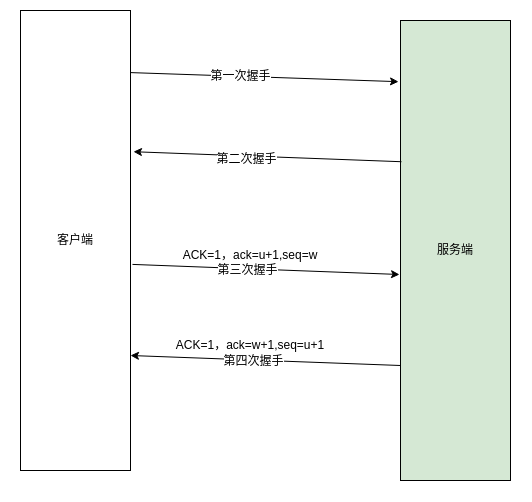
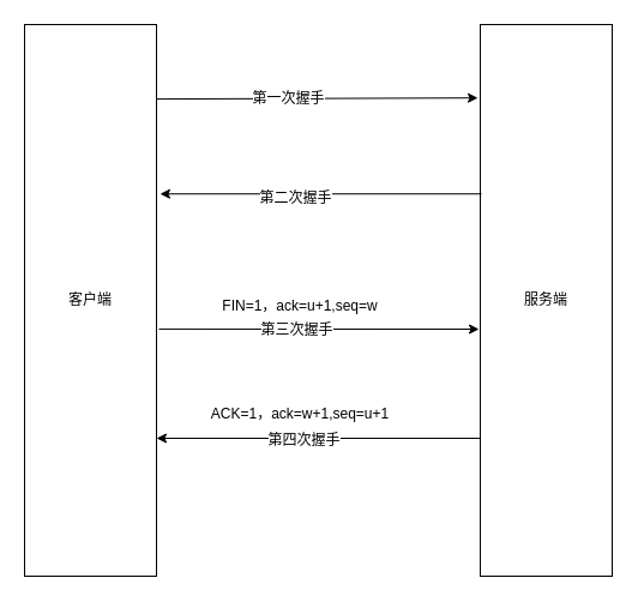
  <mxCell id="0" />
  <mxCell id="1" parent="0" />
- <mxCell id="2" value="客户端" style="rounded=0;whiteSpace=wrap;html=1;" vertex="1" parent="1"><mxGeometry x="20" y="10" width="110" height="460" as="geometry" /></mxCell>
- <mxCell id="3" value="服务端" style="rounded=0;whiteSpace=wrap;html=1;fillColor=#d5e8d4;" vertex="1" parent="1"><mxGeometry x="400" y="20" width="110" height="460" as="geometry" /></mxCell>
+ <mxCell id="2" value="客户端" style="rounded=0;whiteSpace=wrap;html=1;" vertex="1" parent="1"><mxGeometry x="20" y="20" width="110" height="460" as="geometry" /></mxCell>
+ <mxCell id="3" value="服务端" style="rounded=0;whiteSpace=wrap;html=1;" vertex="1" parent="1"><mxGeometry x="400" y="20" width="110" height="460" as="geometry" /></mxCell>
  <mxCell id="4" value="" style="endArrow=classic;html=1;exitX=1;exitY=0.135;exitDx=0;exitDy=0;exitPerimeter=0;entryX=-0.018;entryY=0.133;entryDx=0;entryDy=0;entryPerimeter=0;" edge="1" parent="1" source="2" target="3"><mxGeometry width="50" height="50" relative="1" as="geometry"><mxPoint x="220" y="150" as="sourcePoint" /><mxPoint x="270" y="100" as="targetPoint" /></mxGeometry></mxCell>
  <mxCell id="5" value="第一次握手" style="text;html=1;align=center;verticalAlign=middle;resizable=0;points=[];;labelBackgroundColor=#ffffff;" vertex="1" connectable="0" parent="4"><mxGeometry x="-0.179" relative="1" as="geometry"><mxPoint as="offset" /></mxGeometry></mxCell>
  <mxCell id="6" value="" style="endArrow=classic;html=1;exitX=0.009;exitY=0.307;exitDx=0;exitDy=0;exitPerimeter=0;entryX=1.027;entryY=0.307;entryDx=0;entryDy=0;entryPerimeter=0;" edge="1" parent="1" source="3" target="2"><mxGeometry width="50" height="50" relative="1" as="geometry"><mxPoint x="250" y="240" as="sourcePoint" /><mxPoint x="300" y="190" as="targetPoint" /></mxGeometry></mxCell>
  <mxCell id="7" value="第二次握手" style="text;html=1;align=center;verticalAlign=middle;resizable=0;points=[];;labelBackgroundColor=#ffffff;" vertex="1" connectable="0" parent="6"><mxGeometry x="0.157" y="3" relative="1" as="geometry"><mxPoint as="offset" /></mxGeometry></mxCell>
  <mxCell id="8" value="" style="endArrow=classic;html=1;exitX=1.018;exitY=0.552;exitDx=0;exitDy=0;exitPerimeter=0;" edge="1" parent="1" source="2"><mxGeometry width="50" height="50" relative="1" as="geometry"><mxPoint x="170" y="310" as="sourcePoint" /><mxPoint x="399" y="274" as="targetPoint" /></mxGeometry></mxCell>
  <mxCell id="9" value="第三次握手" style="text;html=1;align=center;verticalAlign=middle;resizable=0;points=[];;labelBackgroundColor=#ffffff;" vertex="1" connectable="0" parent="8"><mxGeometry x="-0.139" y="-1" relative="1" as="geometry"><mxPoint as="offset" /></mxGeometry></mxCell>
- <mxCell id="10" value="ACK=1，ack=u+1,seq=w" style="text;html=1;strokeColor=none;fillColor=none;align=center;verticalAlign=middle;whiteSpace=wrap;rounded=0;" vertex="1" parent="1"><mxGeometry x="170" y="250" width="160" height="10" as="geometry" /></mxCell>
+ <mxCell id="10" value="FIN=1，ack=u+1,seq=w" style="text;html=1;strokeColor=none;fillColor=none;align=center;verticalAlign=middle;whiteSpace=wrap;rounded=0;" vertex="1" parent="1"><mxGeometry x="170" y="250" width="160" height="10" as="geometry" /></mxCell>
  <mxCell id="11" value="" style="endArrow=classic;html=1;exitX=0;exitY=0.75;exitDx=0;exitDy=0;entryX=1;entryY=0.75;entryDx=0;entryDy=0;" edge="1" parent="1" source="3" target="2"><mxGeometry width="50" height="50" relative="1" as="geometry"><mxPoint x="240" y="390" as="sourcePoint" /><mxPoint x="290" y="340" as="targetPoint" /></mxGeometry></mxCell>
  <mxCell id="12" value="第四次握手" style="text;html=1;align=center;verticalAlign=middle;resizable=0;points=[];;labelBackgroundColor=#ffffff;" vertex="1" connectable="0" parent="11"><mxGeometry x="0.096" y="1" relative="1" as="geometry"><mxPoint as="offset" /></mxGeometry></mxCell>
  <mxCell id="13" value="ACK=1，ack=w+1,seq=u+1" style="text;html=1;strokeColor=none;fillColor=none;align=center;verticalAlign=middle;whiteSpace=wrap;rounded=0;" vertex="1" parent="1"><mxGeometry x="165" y="340" width="170" height="10" as="geometry" /></mxCell>
